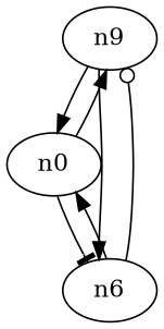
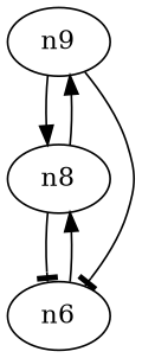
  digraph {
    edge [arrowhead=normal]
    n1 [label=n9]
-   n0
+   n0 [label=n8]
    n2 [label=n6]
    n1 -> n0
-   n1 -> n2
+   n1 -> n2 [arrowhead=tee]
    n0 -> n1
    n0 -> n2 [arrowhead=tee]
-   n2 -> n1 [arrowhead=odot]
    n2 -> n0
  }
